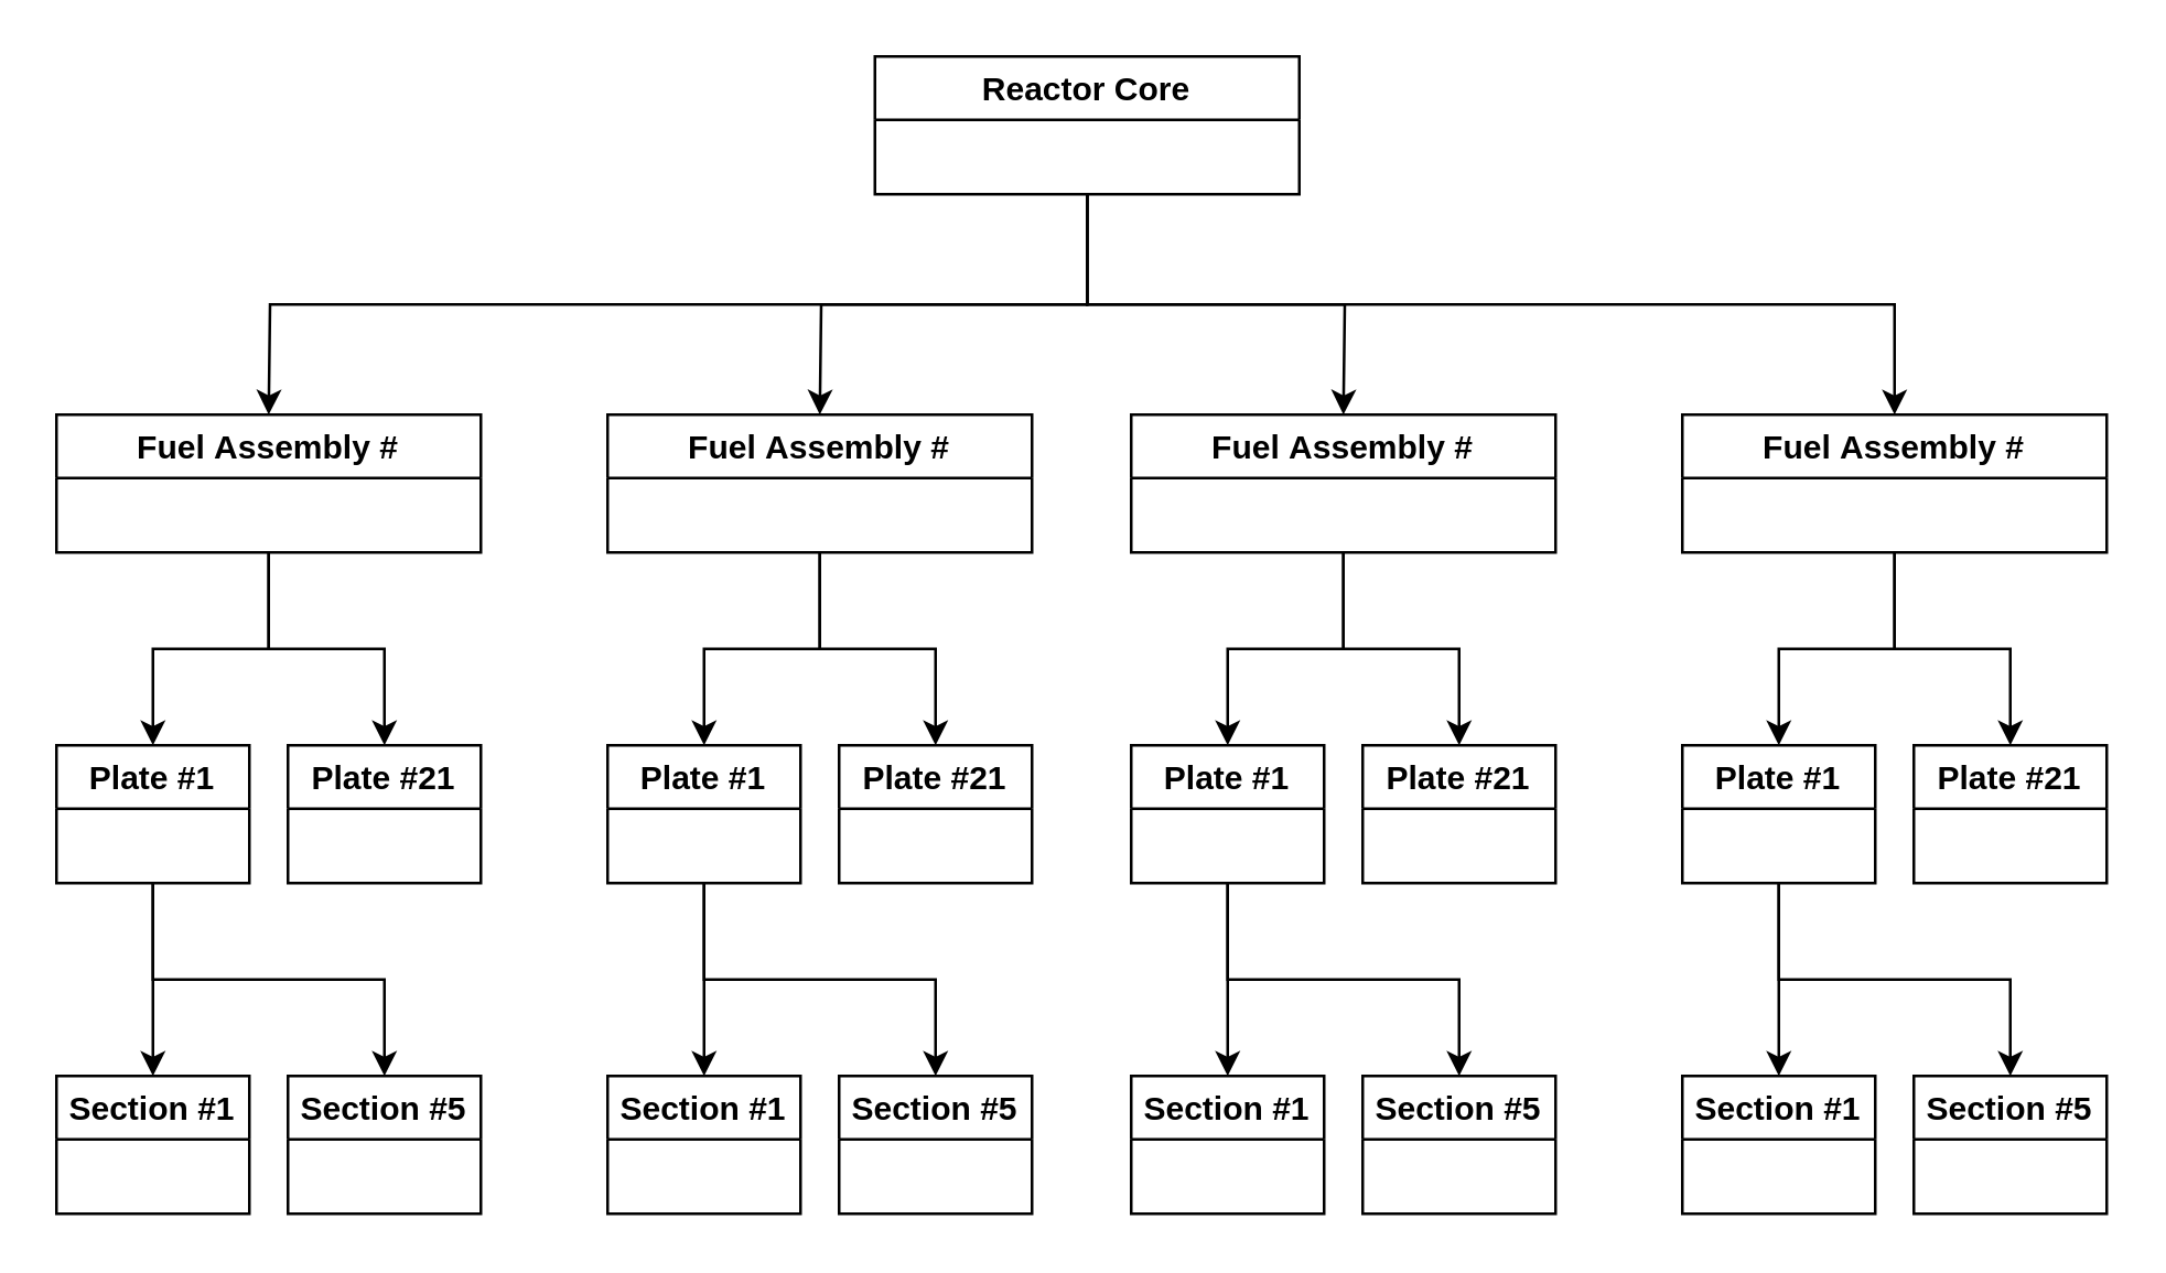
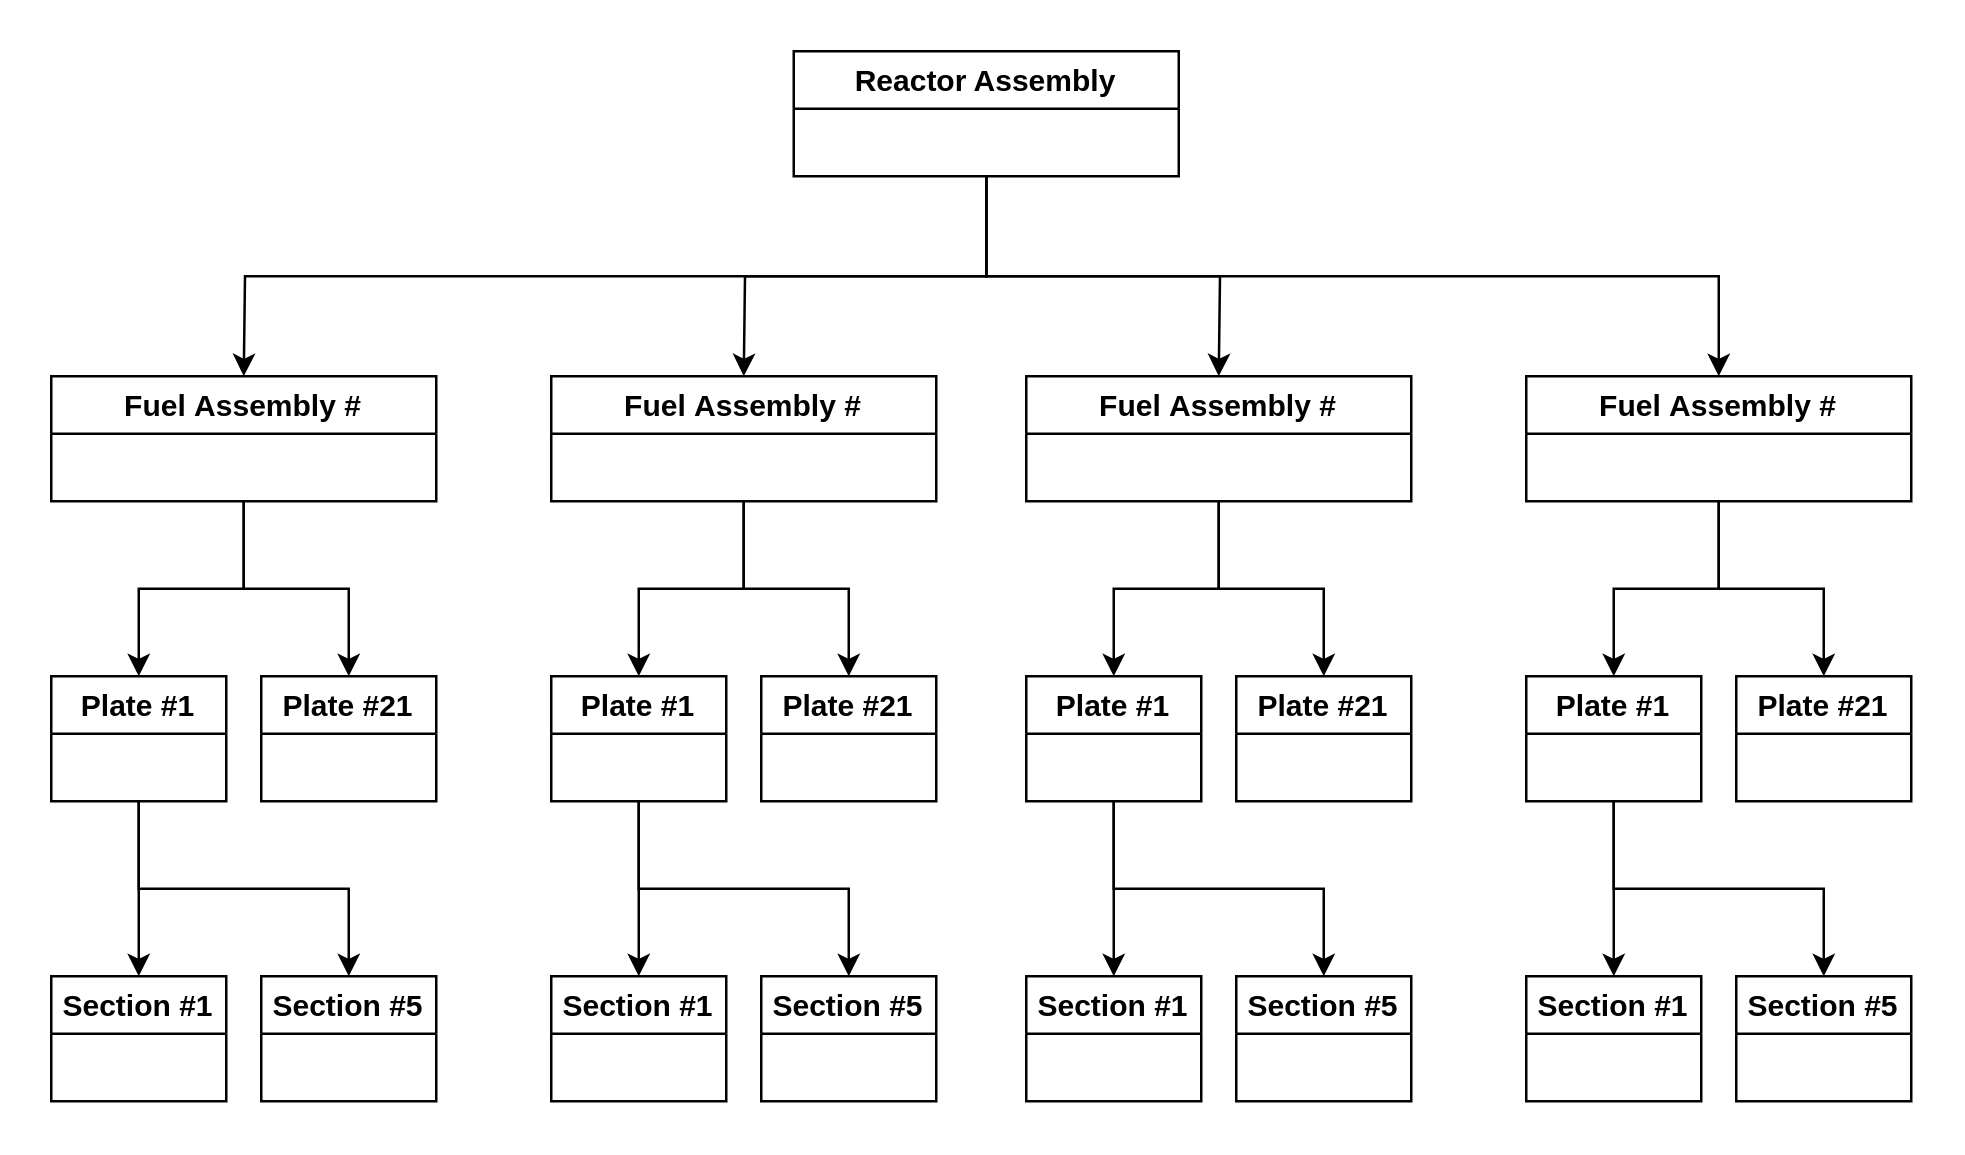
  <mxCell id="0" />
  <mxCell id="1" parent="0" />
  <mxCell id="2" style="edgeStyle=orthogonalEdgeStyle;rounded=0;orthogonalLoop=1;jettySize=auto;html=1;exitX=0.5;exitY=1;exitDx=0;exitDy=0;entryX=0.5;entryY=0;entryDx=0;entryDy=0;" parent="1" source="6" edge="1"><mxGeometry relative="1" as="geometry"><mxPoint x="97" y="150" as="targetPoint" /></mxGeometry></mxCell>
  <mxCell id="3" style="edgeStyle=orthogonalEdgeStyle;rounded=0;orthogonalLoop=1;jettySize=auto;html=1;exitX=0.5;exitY=1;exitDx=0;exitDy=0;entryX=0.5;entryY=0;entryDx=0;entryDy=0;" parent="1" source="6" edge="1"><mxGeometry relative="1" as="geometry"><mxPoint x="297" y="150" as="targetPoint" /></mxGeometry></mxCell>
  <mxCell id="4" style="edgeStyle=orthogonalEdgeStyle;rounded=0;orthogonalLoop=1;jettySize=auto;html=1;exitX=0.5;exitY=1;exitDx=0;exitDy=0;entryX=0.5;entryY=0;entryDx=0;entryDy=0;" parent="1" source="6" edge="1"><mxGeometry relative="1" as="geometry"><mxPoint x="487" y="150" as="targetPoint" /></mxGeometry></mxCell>
  <mxCell id="5" style="edgeStyle=orthogonalEdgeStyle;rounded=0;orthogonalLoop=1;jettySize=auto;html=1;exitX=0.5;exitY=1;exitDx=0;exitDy=0;entryX=0.5;entryY=0;entryDx=0;entryDy=0;" parent="1" source="6" target="9" edge="1"><mxGeometry relative="1" as="geometry" /></mxCell>
- <mxCell id="6" value="Reactor Core" style="swimlane;" parent="1" vertex="1"><mxGeometry x="317" y="20" width="154" height="50" as="geometry" /></mxCell>
+ <mxCell id="6" value="Reactor Assembly" style="swimlane;" parent="1" vertex="1"><mxGeometry x="317" y="20" width="154" height="50" as="geometry" /></mxCell>
  <mxCell id="7" style="edgeStyle=orthogonalEdgeStyle;rounded=0;orthogonalLoop=1;jettySize=auto;html=1;exitX=0.5;exitY=1;exitDx=0;exitDy=0;entryX=0.5;entryY=0;entryDx=0;entryDy=0;" parent="1" source="9" target="12" edge="1"><mxGeometry relative="1" as="geometry" /></mxCell>
  <mxCell id="8" style="edgeStyle=orthogonalEdgeStyle;rounded=0;orthogonalLoop=1;jettySize=auto;html=1;exitX=0.5;exitY=1;exitDx=0;exitDy=0;entryX=0.5;entryY=0;entryDx=0;entryDy=0;" parent="1" source="9" target="13" edge="1"><mxGeometry relative="1" as="geometry" /></mxCell>
  <mxCell id="9" value="Fuel Assembly #" style="swimlane;" parent="1" vertex="1"><mxGeometry x="610" y="150" width="154" height="50" as="geometry" /></mxCell>
  <mxCell id="10" style="edgeStyle=orthogonalEdgeStyle;rounded=0;orthogonalLoop=1;jettySize=auto;html=1;exitX=0.5;exitY=1;exitDx=0;exitDy=0;entryX=0.5;entryY=0;entryDx=0;entryDy=0;" parent="1" source="12" target="14" edge="1"><mxGeometry relative="1" as="geometry" /></mxCell>
  <mxCell id="11" style="edgeStyle=orthogonalEdgeStyle;rounded=0;orthogonalLoop=1;jettySize=auto;html=1;exitX=0.5;exitY=1;exitDx=0;exitDy=0;entryX=0.5;entryY=0;entryDx=0;entryDy=0;" parent="1" source="12" target="15" edge="1"><mxGeometry relative="1" as="geometry" /></mxCell>
  <mxCell id="12" value="Plate #1" style="swimlane;" parent="1" vertex="1"><mxGeometry x="610" y="270" width="70" height="50" as="geometry" /></mxCell>
  <mxCell id="13" value="Plate #21" style="swimlane;" parent="1" vertex="1"><mxGeometry x="694" y="270" width="70" height="50" as="geometry" /></mxCell>
  <mxCell id="14" value="Section #1" style="swimlane;" parent="1" vertex="1"><mxGeometry x="610" y="390" width="70" height="50" as="geometry" /></mxCell>
  <mxCell id="15" value="Section #5" style="swimlane;" parent="1" vertex="1"><mxGeometry x="694" y="390" width="70" height="50" as="geometry" /></mxCell>
  <mxCell id="16" style="edgeStyle=orthogonalEdgeStyle;rounded=0;orthogonalLoop=1;jettySize=auto;html=1;exitX=0.5;exitY=1;exitDx=0;exitDy=0;entryX=0.5;entryY=0;entryDx=0;entryDy=0;" edge="1" parent="1" source="18" target="21"><mxGeometry relative="1" as="geometry" /></mxCell>
  <mxCell id="17" style="edgeStyle=orthogonalEdgeStyle;rounded=0;orthogonalLoop=1;jettySize=auto;html=1;exitX=0.5;exitY=1;exitDx=0;exitDy=0;entryX=0.5;entryY=0;entryDx=0;entryDy=0;" edge="1" parent="1" source="18" target="22"><mxGeometry relative="1" as="geometry" /></mxCell>
  <mxCell id="18" value="Fuel Assembly #" style="swimlane;" vertex="1" parent="1"><mxGeometry x="410" y="150" width="154" height="50" as="geometry" /></mxCell>
  <mxCell id="19" style="edgeStyle=orthogonalEdgeStyle;rounded=0;orthogonalLoop=1;jettySize=auto;html=1;exitX=0.5;exitY=1;exitDx=0;exitDy=0;entryX=0.5;entryY=0;entryDx=0;entryDy=0;" edge="1" parent="1" source="21" target="23"><mxGeometry relative="1" as="geometry" /></mxCell>
  <mxCell id="20" style="edgeStyle=orthogonalEdgeStyle;rounded=0;orthogonalLoop=1;jettySize=auto;html=1;exitX=0.5;exitY=1;exitDx=0;exitDy=0;entryX=0.5;entryY=0;entryDx=0;entryDy=0;" edge="1" parent="1" source="21" target="24"><mxGeometry relative="1" as="geometry" /></mxCell>
  <mxCell id="21" value="Plate #1" style="swimlane;" vertex="1" parent="1"><mxGeometry x="410" y="270" width="70" height="50" as="geometry" /></mxCell>
  <mxCell id="22" value="Plate #21" style="swimlane;" vertex="1" parent="1"><mxGeometry x="494" y="270" width="70" height="50" as="geometry" /></mxCell>
  <mxCell id="23" value="Section #1" style="swimlane;" vertex="1" parent="1"><mxGeometry x="410" y="390" width="70" height="50" as="geometry" /></mxCell>
  <mxCell id="24" value="Section #5" style="swimlane;" vertex="1" parent="1"><mxGeometry x="494" y="390" width="70" height="50" as="geometry" /></mxCell>
  <mxCell id="25" style="edgeStyle=orthogonalEdgeStyle;rounded=0;orthogonalLoop=1;jettySize=auto;html=1;exitX=0.5;exitY=1;exitDx=0;exitDy=0;entryX=0.5;entryY=0;entryDx=0;entryDy=0;" edge="1" parent="1" source="27" target="30"><mxGeometry relative="1" as="geometry" /></mxCell>
  <mxCell id="26" style="edgeStyle=orthogonalEdgeStyle;rounded=0;orthogonalLoop=1;jettySize=auto;html=1;exitX=0.5;exitY=1;exitDx=0;exitDy=0;entryX=0.5;entryY=0;entryDx=0;entryDy=0;" edge="1" parent="1" source="27" target="31"><mxGeometry relative="1" as="geometry" /></mxCell>
  <mxCell id="27" value="Fuel Assembly #" style="swimlane;" vertex="1" parent="1"><mxGeometry x="220" y="150" width="154" height="50" as="geometry" /></mxCell>
  <mxCell id="28" style="edgeStyle=orthogonalEdgeStyle;rounded=0;orthogonalLoop=1;jettySize=auto;html=1;exitX=0.5;exitY=1;exitDx=0;exitDy=0;entryX=0.5;entryY=0;entryDx=0;entryDy=0;" edge="1" parent="1" source="30" target="32"><mxGeometry relative="1" as="geometry" /></mxCell>
  <mxCell id="29" style="edgeStyle=orthogonalEdgeStyle;rounded=0;orthogonalLoop=1;jettySize=auto;html=1;exitX=0.5;exitY=1;exitDx=0;exitDy=0;entryX=0.5;entryY=0;entryDx=0;entryDy=0;" edge="1" parent="1" source="30" target="33"><mxGeometry relative="1" as="geometry" /></mxCell>
  <mxCell id="30" value="Plate #1" style="swimlane;" vertex="1" parent="1"><mxGeometry x="220" y="270" width="70" height="50" as="geometry" /></mxCell>
  <mxCell id="31" value="Plate #21" style="swimlane;" vertex="1" parent="1"><mxGeometry x="304" y="270" width="70" height="50" as="geometry" /></mxCell>
  <mxCell id="32" value="Section #1" style="swimlane;" vertex="1" parent="1"><mxGeometry x="220" y="390" width="70" height="50" as="geometry" /></mxCell>
  <mxCell id="33" value="Section #5" style="swimlane;" vertex="1" parent="1"><mxGeometry x="304" y="390" width="70" height="50" as="geometry" /></mxCell>
  <mxCell id="34" style="edgeStyle=orthogonalEdgeStyle;rounded=0;orthogonalLoop=1;jettySize=auto;html=1;exitX=0.5;exitY=1;exitDx=0;exitDy=0;entryX=0.5;entryY=0;entryDx=0;entryDy=0;" edge="1" parent="1" source="36" target="39"><mxGeometry relative="1" as="geometry" /></mxCell>
  <mxCell id="35" style="edgeStyle=orthogonalEdgeStyle;rounded=0;orthogonalLoop=1;jettySize=auto;html=1;exitX=0.5;exitY=1;exitDx=0;exitDy=0;entryX=0.5;entryY=0;entryDx=0;entryDy=0;" edge="1" parent="1" source="36" target="40"><mxGeometry relative="1" as="geometry" /></mxCell>
  <mxCell id="36" value="Fuel Assembly #" style="swimlane;" vertex="1" parent="1"><mxGeometry x="20" y="150" width="154" height="50" as="geometry" /></mxCell>
  <mxCell id="37" style="edgeStyle=orthogonalEdgeStyle;rounded=0;orthogonalLoop=1;jettySize=auto;html=1;exitX=0.5;exitY=1;exitDx=0;exitDy=0;entryX=0.5;entryY=0;entryDx=0;entryDy=0;" edge="1" parent="1" source="39" target="41"><mxGeometry relative="1" as="geometry" /></mxCell>
  <mxCell id="38" style="edgeStyle=orthogonalEdgeStyle;rounded=0;orthogonalLoop=1;jettySize=auto;html=1;exitX=0.5;exitY=1;exitDx=0;exitDy=0;entryX=0.5;entryY=0;entryDx=0;entryDy=0;" edge="1" parent="1" source="39" target="42"><mxGeometry relative="1" as="geometry" /></mxCell>
  <mxCell id="39" value="Plate #1" style="swimlane;" vertex="1" parent="1"><mxGeometry x="20" y="270" width="70" height="50" as="geometry" /></mxCell>
  <mxCell id="40" value="Plate #21" style="swimlane;" vertex="1" parent="1"><mxGeometry x="104" y="270" width="70" height="50" as="geometry" /></mxCell>
  <mxCell id="41" value="Section #1" style="swimlane;" vertex="1" parent="1"><mxGeometry x="20" y="390" width="70" height="50" as="geometry" /></mxCell>
  <mxCell id="42" value="Section #5" style="swimlane;" vertex="1" parent="1"><mxGeometry x="104" y="390" width="70" height="50" as="geometry" /></mxCell>
